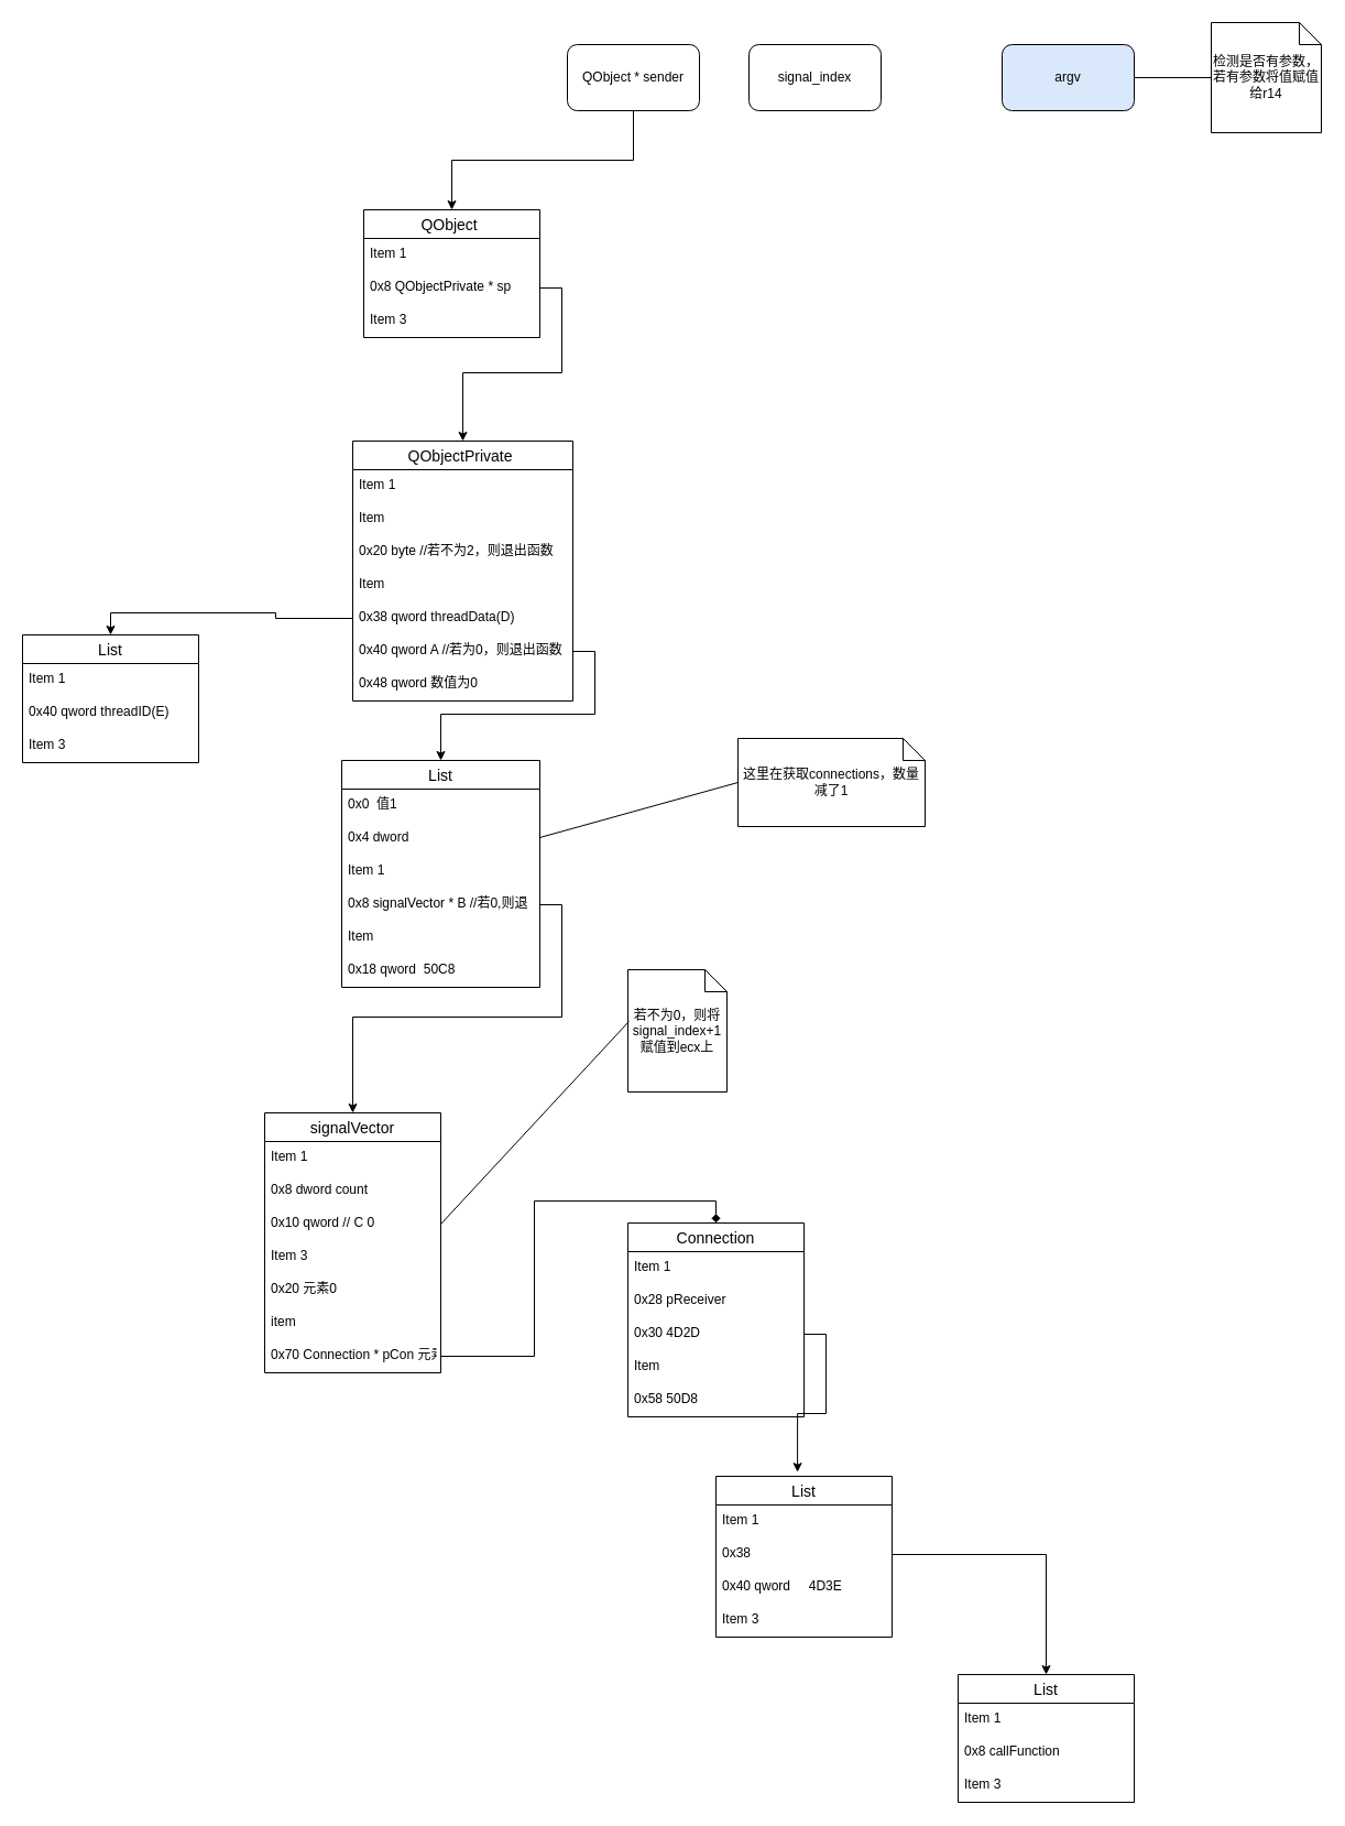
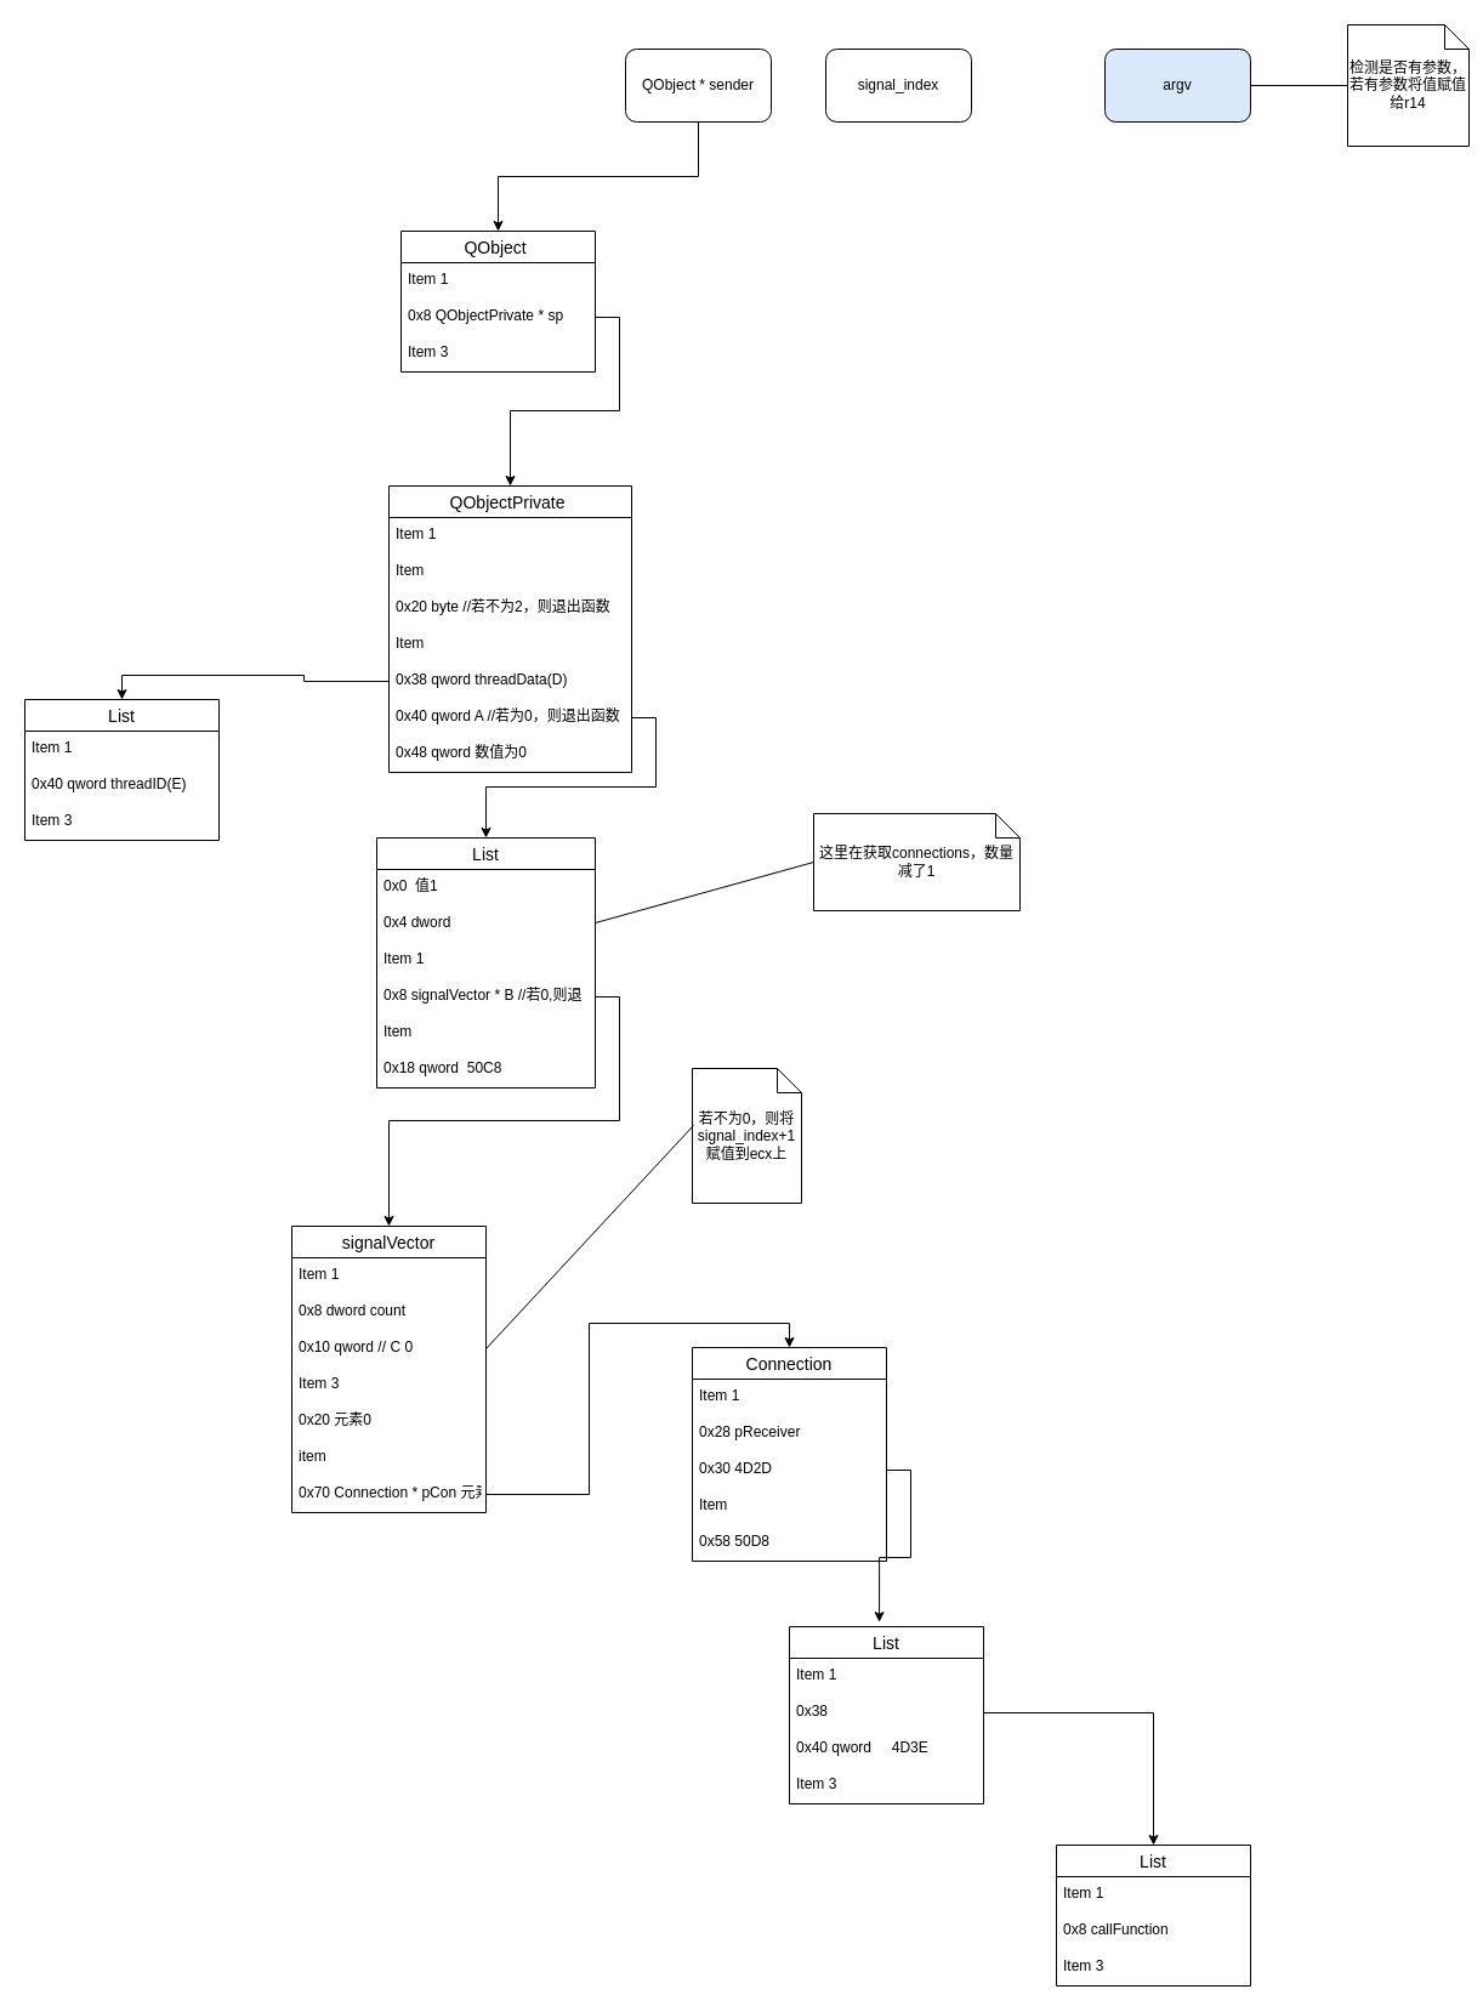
  <mxCell id="0" />
  <mxCell id="1" parent="0" />
  <mxCell id="2" style="edgeStyle=orthogonalEdgeStyle;rounded=0;orthogonalLoop=1;jettySize=auto;html=1;exitX=0.5;exitY=1;exitDx=0;exitDy=0;entryX=0.5;entryY=0;entryDx=0;entryDy=0;" edge="1" parent="1" source="3" target="6"><mxGeometry relative="1" as="geometry" /></mxCell>
  <mxCell id="3" value="QObject * sender" style="rounded=1;whiteSpace=wrap;html=1;" vertex="1" parent="1"><mxGeometry x="515" y="40" width="120" height="60" as="geometry" /></mxCell>
  <mxCell id="4" value="signal_index" style="rounded=1;whiteSpace=wrap;html=1;" vertex="1" parent="1"><mxGeometry x="680" y="40" width="120" height="60" as="geometry" /></mxCell>
  <mxCell id="5" value="argv" style="rounded=1;whiteSpace=wrap;html=1;fillColor=#dae8fc;" vertex="1" parent="1"><mxGeometry x="910" y="40" width="120" height="60" as="geometry" /></mxCell>
  <mxCell id="6" value="QObject " style="swimlane;fontStyle=0;childLayout=stackLayout;horizontal=1;startSize=26;horizontalStack=0;resizeParent=1;resizeParentMax=0;resizeLast=0;collapsible=1;marginBottom=0;align=center;fontSize=14;" vertex="1" parent="1"><mxGeometry x="330" y="190" width="160" height="116" as="geometry" /></mxCell>
  <mxCell id="7" value="Item 1" style="text;strokeColor=none;fillColor=none;spacingLeft=4;spacingRight=4;overflow=hidden;rotatable=0;points=[[0,0.5],[1,0.5]];portConstraint=eastwest;fontSize=12;" vertex="1" parent="6"><mxGeometry y="26" width="160" height="30" as="geometry" /></mxCell>
  <mxCell id="8" value="0x8 QObjectPrivate * sp" style="text;strokeColor=none;fillColor=none;spacingLeft=4;spacingRight=4;overflow=hidden;rotatable=0;points=[[0,0.5],[1,0.5]];portConstraint=eastwest;fontSize=12;" vertex="1" parent="6"><mxGeometry y="56" width="160" height="30" as="geometry" /></mxCell>
  <mxCell id="9" value="Item 3" style="text;strokeColor=none;fillColor=none;spacingLeft=4;spacingRight=4;overflow=hidden;rotatable=0;points=[[0,0.5],[1,0.5]];portConstraint=eastwest;fontSize=12;" vertex="1" parent="6"><mxGeometry y="86" width="160" height="30" as="geometry" /></mxCell>
  <mxCell id="10" value="QObjectPrivate " style="swimlane;fontStyle=0;childLayout=stackLayout;horizontal=1;startSize=26;horizontalStack=0;resizeParent=1;resizeParentMax=0;resizeLast=0;collapsible=1;marginBottom=0;align=center;fontSize=14;" vertex="1" parent="1"><mxGeometry x="320" y="400" width="200" height="236" as="geometry" /></mxCell>
  <mxCell id="11" value="Item 1" style="text;strokeColor=none;fillColor=none;spacingLeft=4;spacingRight=4;overflow=hidden;rotatable=0;points=[[0,0.5],[1,0.5]];portConstraint=eastwest;fontSize=12;" vertex="1" parent="10"><mxGeometry y="26" width="200" height="30" as="geometry" /></mxCell>
  <mxCell id="12" value="Item" style="text;strokeColor=none;fillColor=none;spacingLeft=4;spacingRight=4;overflow=hidden;rotatable=0;points=[[0,0.5],[1,0.5]];portConstraint=eastwest;fontSize=12;" vertex="1" parent="10"><mxGeometry y="56" width="200" height="30" as="geometry" /></mxCell>
  <mxCell id="13" value="0x20 byte //若不为2，则退出函数" style="text;strokeColor=none;fillColor=none;spacingLeft=4;spacingRight=4;overflow=hidden;rotatable=0;points=[[0,0.5],[1,0.5]];portConstraint=eastwest;fontSize=12;" vertex="1" parent="10"><mxGeometry y="86" width="200" height="30" as="geometry" /></mxCell>
  <mxCell id="14" value="Item" style="text;strokeColor=none;fillColor=none;spacingLeft=4;spacingRight=4;overflow=hidden;rotatable=0;points=[[0,0.5],[1,0.5]];portConstraint=eastwest;fontSize=12;" vertex="1" parent="10"><mxGeometry y="116" width="200" height="30" as="geometry" /></mxCell>
  <mxCell id="15" value="0x38 qword threadData(D)" style="text;strokeColor=none;fillColor=none;spacingLeft=4;spacingRight=4;overflow=hidden;rotatable=0;points=[[0,0.5],[1,0.5]];portConstraint=eastwest;fontSize=12;" vertex="1" parent="10"><mxGeometry y="146" width="200" height="30" as="geometry" /></mxCell>
  <mxCell id="16" value="0x40 qword A //若为0，则退出函数" style="text;strokeColor=none;fillColor=none;spacingLeft=4;spacingRight=4;overflow=hidden;rotatable=0;points=[[0,0.5],[1,0.5]];portConstraint=eastwest;fontSize=12;" vertex="1" parent="10"><mxGeometry y="176" width="200" height="30" as="geometry" /></mxCell>
  <mxCell id="17" value="0x48 qword 数值为0" style="text;strokeColor=none;fillColor=none;spacingLeft=4;spacingRight=4;overflow=hidden;rotatable=0;points=[[0,0.5],[1,0.5]];portConstraint=eastwest;fontSize=12;" vertex="1" parent="10"><mxGeometry y="206" width="200" height="30" as="geometry" /></mxCell>
  <mxCell id="18" style="edgeStyle=orthogonalEdgeStyle;rounded=0;orthogonalLoop=1;jettySize=auto;html=1;exitX=1;exitY=0.5;exitDx=0;exitDy=0;entryX=0.5;entryY=0;entryDx=0;entryDy=0;" edge="1" parent="1" source="8" target="10"><mxGeometry relative="1" as="geometry" /></mxCell>
- <mxCell id="19" value="检测是否有参数，若有参数将值赋值给r14" style="shape=note;size=20;whiteSpace=wrap;html=1;" vertex="1" parent="1"><mxGeometry x="1100" y="20" width="100" height="100" as="geometry" /></mxCell>
+ <mxCell id="19" value="检测是否有参数，若有参数将值赋值给r14" style="shape=note;size=20;whiteSpace=wrap;html=1;" vertex="1" parent="1"><mxGeometry x="1110" y="20" width="100" height="100" as="geometry" /></mxCell>
  <mxCell id="20" value="" style="endArrow=none;html=1;rounded=0;entryX=0;entryY=0.5;entryDx=0;entryDy=0;entryPerimeter=0;exitX=1;exitY=0.5;exitDx=0;exitDy=0;" edge="1" parent="1" source="5" target="19"><mxGeometry width="50" height="50" relative="1" as="geometry"><mxPoint x="970" y="240" as="sourcePoint" /><mxPoint x="1020" y="190" as="targetPoint" /></mxGeometry></mxCell>
  <mxCell id="21" value="List" style="swimlane;fontStyle=0;childLayout=stackLayout;horizontal=1;startSize=26;horizontalStack=0;resizeParent=1;resizeParentMax=0;resizeLast=0;collapsible=1;marginBottom=0;align=center;fontSize=14;" vertex="1" parent="1"><mxGeometry x="310" y="690" width="180" height="206" as="geometry" /></mxCell>
  <mxCell id="22" value="0x0  值1" style="text;strokeColor=none;fillColor=none;spacingLeft=4;spacingRight=4;overflow=hidden;rotatable=0;points=[[0,0.5],[1,0.5]];portConstraint=eastwest;fontSize=12;" vertex="1" parent="21"><mxGeometry y="26" width="180" height="30" as="geometry" /></mxCell>
  <mxCell id="23" value="0x4 dword    " style="text;strokeColor=none;fillColor=none;spacingLeft=4;spacingRight=4;overflow=hidden;rotatable=0;points=[[0,0.5],[1,0.5]];portConstraint=eastwest;fontSize=12;" vertex="1" parent="21"><mxGeometry y="56" width="180" height="30" as="geometry" /></mxCell>
  <mxCell id="24" value="Item 1" style="text;strokeColor=none;fillColor=none;spacingLeft=4;spacingRight=4;overflow=hidden;rotatable=0;points=[[0,0.5],[1,0.5]];portConstraint=eastwest;fontSize=12;" vertex="1" parent="21"><mxGeometry y="86" width="180" height="30" as="geometry" /></mxCell>
  <mxCell id="25" value="0x8 signalVector * B //若0,则退" style="text;strokeColor=none;fillColor=none;spacingLeft=4;spacingRight=4;overflow=hidden;rotatable=0;points=[[0,0.5],[1,0.5]];portConstraint=eastwest;fontSize=12;" vertex="1" parent="21"><mxGeometry y="116" width="180" height="30" as="geometry" /></mxCell>
  <mxCell id="26" value="Item" style="text;strokeColor=none;fillColor=none;spacingLeft=4;spacingRight=4;overflow=hidden;rotatable=0;points=[[0,0.5],[1,0.5]];portConstraint=eastwest;fontSize=12;" vertex="1" parent="21"><mxGeometry y="146" width="180" height="30" as="geometry" /></mxCell>
  <mxCell id="27" value="0x18 qword  50C8" style="text;strokeColor=none;fillColor=none;spacingLeft=4;spacingRight=4;overflow=hidden;rotatable=0;points=[[0,0.5],[1,0.5]];portConstraint=eastwest;fontSize=12;" vertex="1" parent="21"><mxGeometry y="176" width="180" height="30" as="geometry" /></mxCell>
  <mxCell id="28" style="edgeStyle=orthogonalEdgeStyle;rounded=0;orthogonalLoop=1;jettySize=auto;html=1;exitX=1;exitY=0.5;exitDx=0;exitDy=0;" edge="1" parent="1" source="16" target="21"><mxGeometry relative="1" as="geometry" /></mxCell>
  <mxCell id="29" value="signalVector" style="swimlane;fontStyle=0;childLayout=stackLayout;horizontal=1;startSize=26;horizontalStack=0;resizeParent=1;resizeParentMax=0;resizeLast=0;collapsible=1;marginBottom=0;align=center;fontSize=14;" vertex="1" parent="1"><mxGeometry x="240" y="1010" width="160" height="236" as="geometry" /></mxCell>
  <mxCell id="30" value="Item 1" style="text;strokeColor=none;fillColor=none;spacingLeft=4;spacingRight=4;overflow=hidden;rotatable=0;points=[[0,0.5],[1,0.5]];portConstraint=eastwest;fontSize=12;" vertex="1" parent="29"><mxGeometry y="26" width="160" height="30" as="geometry" /></mxCell>
  <mxCell id="31" value="0x8 dword count" style="text;strokeColor=none;fillColor=none;spacingLeft=4;spacingRight=4;overflow=hidden;rotatable=0;points=[[0,0.5],[1,0.5]];portConstraint=eastwest;fontSize=12;" vertex="1" parent="29"><mxGeometry y="56" width="160" height="30" as="geometry" /></mxCell>
  <mxCell id="32" value="0x10 qword // C 0" style="text;strokeColor=none;fillColor=none;spacingLeft=4;spacingRight=4;overflow=hidden;rotatable=0;points=[[0,0.5],[1,0.5]];portConstraint=eastwest;fontSize=12;" vertex="1" parent="29"><mxGeometry y="86" width="160" height="30" as="geometry" /></mxCell>
  <mxCell id="33" value="Item 3" style="text;strokeColor=none;fillColor=none;spacingLeft=4;spacingRight=4;overflow=hidden;rotatable=0;points=[[0,0.5],[1,0.5]];portConstraint=eastwest;fontSize=12;" vertex="1" parent="29"><mxGeometry y="116" width="160" height="30" as="geometry" /></mxCell>
  <mxCell id="34" value="0x20 元素0" style="text;strokeColor=none;fillColor=none;spacingLeft=4;spacingRight=4;overflow=hidden;rotatable=0;points=[[0,0.5],[1,0.5]];portConstraint=eastwest;fontSize=12;" vertex="1" parent="29"><mxGeometry y="146" width="160" height="30" as="geometry" /></mxCell>
  <mxCell id="35" value="item" style="text;strokeColor=none;fillColor=none;spacingLeft=4;spacingRight=4;overflow=hidden;rotatable=0;points=[[0,0.5],[1,0.5]];portConstraint=eastwest;fontSize=12;" vertex="1" parent="29"><mxGeometry y="176" width="160" height="30" as="geometry" /></mxCell>
  <mxCell id="36" value="0x70 Connection * pCon 元素5" style="text;strokeColor=none;fillColor=none;spacingLeft=4;spacingRight=4;overflow=hidden;rotatable=0;points=[[0,0.5],[1,0.5]];portConstraint=eastwest;fontSize=12;" vertex="1" parent="29"><mxGeometry y="206" width="160" height="30" as="geometry" /></mxCell>
  <mxCell id="37" style="edgeStyle=orthogonalEdgeStyle;rounded=0;orthogonalLoop=1;jettySize=auto;html=1;exitX=1;exitY=0.5;exitDx=0;exitDy=0;entryX=0.5;entryY=0;entryDx=0;entryDy=0;" edge="1" parent="1" source="25" target="29"><mxGeometry relative="1" as="geometry" /></mxCell>
  <mxCell id="38" value="若不为0，则将signal_index+1赋值到ecx上" style="shape=note;size=20;whiteSpace=wrap;html=1;" vertex="1" parent="1"><mxGeometry x="570" y="880" width="90" height="111" as="geometry" /></mxCell>
  <mxCell id="39" value="" style="endArrow=none;html=1;rounded=0;entryX=0.011;entryY=0.423;entryDx=0;entryDy=0;entryPerimeter=0;exitX=1;exitY=0.5;exitDx=0;exitDy=0;" edge="1" parent="1" source="32" target="38"><mxGeometry width="50" height="50" relative="1" as="geometry"><mxPoint x="520" y="1070" as="sourcePoint" /><mxPoint x="570" y="1020" as="targetPoint" /></mxGeometry></mxCell>
  <mxCell id="40" value="Connection" style="swimlane;fontStyle=0;childLayout=stackLayout;horizontal=1;startSize=26;horizontalStack=0;resizeParent=1;resizeParentMax=0;resizeLast=0;collapsible=1;marginBottom=0;align=center;fontSize=14;" vertex="1" parent="1"><mxGeometry x="570" y="1110" width="160" height="176" as="geometry" /></mxCell>
  <mxCell id="41" value="Item 1" style="text;strokeColor=none;fillColor=none;spacingLeft=4;spacingRight=4;overflow=hidden;rotatable=0;points=[[0,0.5],[1,0.5]];portConstraint=eastwest;fontSize=12;" vertex="1" parent="40"><mxGeometry y="26" width="160" height="30" as="geometry" /></mxCell>
  <mxCell id="42" value="0x28 pReceiver" style="text;strokeColor=none;fillColor=none;spacingLeft=4;spacingRight=4;overflow=hidden;rotatable=0;points=[[0,0.5],[1,0.5]];portConstraint=eastwest;fontSize=12;" vertex="1" parent="40"><mxGeometry y="56" width="160" height="30" as="geometry" /></mxCell>
  <mxCell id="43" value="0x30 4D2D" style="text;strokeColor=none;fillColor=none;spacingLeft=4;spacingRight=4;overflow=hidden;rotatable=0;points=[[0,0.5],[1,0.5]];portConstraint=eastwest;fontSize=12;" vertex="1" parent="40"><mxGeometry y="86" width="160" height="30" as="geometry" /></mxCell>
  <mxCell id="44" value="Item" style="text;strokeColor=none;fillColor=none;spacingLeft=4;spacingRight=4;overflow=hidden;rotatable=0;points=[[0,0.5],[1,0.5]];portConstraint=eastwest;fontSize=12;" vertex="1" parent="40"><mxGeometry y="116" width="160" height="30" as="geometry" /></mxCell>
  <mxCell id="45" value="0x58 50D8" style="text;strokeColor=none;fillColor=none;spacingLeft=4;spacingRight=4;overflow=hidden;rotatable=0;points=[[0,0.5],[1,0.5]];portConstraint=eastwest;fontSize=12;" vertex="1" parent="40"><mxGeometry y="146" width="160" height="30" as="geometry" /></mxCell>
- <mxCell id="46" style="edgeStyle=orthogonalEdgeStyle;rounded=0;orthogonalLoop=1;jettySize=auto;html=1;exitX=1;exitY=0.5;exitDx=0;exitDy=0;entryX=0.5;entryY=0;entryDx=0;entryDy=0;endArrow=diamond;" edge="1" parent="1" source="36" target="40"><mxGeometry relative="1" as="geometry" /></mxCell>
+ <mxCell id="46" style="edgeStyle=orthogonalEdgeStyle;rounded=0;orthogonalLoop=1;jettySize=auto;html=1;exitX=1;exitY=0.5;exitDx=0;exitDy=0;entryX=0.5;entryY=0;entryDx=0;entryDy=0;" edge="1" parent="1" source="36" target="40"><mxGeometry relative="1" as="geometry" /></mxCell>
  <mxCell id="47" value="&lt;span style=&quot;text-align: left;&quot;&gt;这里在获取connections，数量减了1&lt;/span&gt;" style="shape=note;size=20;whiteSpace=wrap;html=1;" vertex="1" parent="1"><mxGeometry x="670" y="670" width="170" height="80" as="geometry" /></mxCell>
  <mxCell id="48" value="" style="endArrow=none;html=1;rounded=0;exitX=1;exitY=0.467;exitDx=0;exitDy=0;exitPerimeter=0;entryX=0;entryY=0.5;entryDx=0;entryDy=0;entryPerimeter=0;" edge="1" parent="1" source="23" target="47"><mxGeometry relative="1" as="geometry"><mxPoint x="520" y="480" as="sourcePoint" /><mxPoint x="600" y="480" as="targetPoint" /></mxGeometry></mxCell>
  <mxCell id="49" value="List" style="swimlane;fontStyle=0;childLayout=stackLayout;horizontal=1;startSize=26;horizontalStack=0;resizeParent=1;resizeParentMax=0;resizeLast=0;collapsible=1;marginBottom=0;align=center;fontSize=14;" vertex="1" parent="1"><mxGeometry x="20" y="576" width="160" height="116" as="geometry" /></mxCell>
  <mxCell id="50" value="Item 1" style="text;strokeColor=none;fillColor=none;spacingLeft=4;spacingRight=4;overflow=hidden;rotatable=0;points=[[0,0.5],[1,0.5]];portConstraint=eastwest;fontSize=12;" vertex="1" parent="49"><mxGeometry y="26" width="160" height="30" as="geometry" /></mxCell>
  <mxCell id="51" value="0x40 qword threadID(E)" style="text;strokeColor=none;fillColor=none;spacingLeft=4;spacingRight=4;overflow=hidden;rotatable=0;points=[[0,0.5],[1,0.5]];portConstraint=eastwest;fontSize=12;" vertex="1" parent="49"><mxGeometry y="56" width="160" height="30" as="geometry" /></mxCell>
  <mxCell id="52" value="Item 3" style="text;strokeColor=none;fillColor=none;spacingLeft=4;spacingRight=4;overflow=hidden;rotatable=0;points=[[0,0.5],[1,0.5]];portConstraint=eastwest;fontSize=12;" vertex="1" parent="49"><mxGeometry y="86" width="160" height="30" as="geometry" /></mxCell>
  <mxCell id="53" style="edgeStyle=orthogonalEdgeStyle;rounded=0;orthogonalLoop=1;jettySize=auto;html=1;exitX=0;exitY=0.5;exitDx=0;exitDy=0;entryX=0.5;entryY=0;entryDx=0;entryDy=0;" edge="1" parent="1" source="15" target="49"><mxGeometry relative="1" as="geometry" /></mxCell>
  <mxCell id="54" value="List" style="swimlane;fontStyle=0;childLayout=stackLayout;horizontal=1;startSize=26;horizontalStack=0;resizeParent=1;resizeParentMax=0;resizeLast=0;collapsible=1;marginBottom=0;align=center;fontSize=14;" vertex="1" parent="1"><mxGeometry x="650" y="1340" width="160" height="146" as="geometry" /></mxCell>
  <mxCell id="55" value="Item 1" style="text;strokeColor=none;fillColor=none;spacingLeft=4;spacingRight=4;overflow=hidden;rotatable=0;points=[[0,0.5],[1,0.5]];portConstraint=eastwest;fontSize=12;" vertex="1" parent="54"><mxGeometry y="26" width="160" height="30" as="geometry" /></mxCell>
  <mxCell id="56" value="0x38 " style="text;strokeColor=none;fillColor=none;spacingLeft=4;spacingRight=4;overflow=hidden;rotatable=0;points=[[0,0.5],[1,0.5]];portConstraint=eastwest;fontSize=12;" vertex="1" parent="54"><mxGeometry y="56" width="160" height="30" as="geometry" /></mxCell>
  <mxCell id="57" value="0x40 qword     4D3E" style="text;strokeColor=none;fillColor=none;spacingLeft=4;spacingRight=4;overflow=hidden;rotatable=0;points=[[0,0.5],[1,0.5]];portConstraint=eastwest;fontSize=12;" vertex="1" parent="54"><mxGeometry y="86" width="160" height="30" as="geometry" /></mxCell>
  <mxCell id="58" value="Item 3" style="text;strokeColor=none;fillColor=none;spacingLeft=4;spacingRight=4;overflow=hidden;rotatable=0;points=[[0,0.5],[1,0.5]];portConstraint=eastwest;fontSize=12;" vertex="1" parent="54"><mxGeometry y="116" width="160" height="30" as="geometry" /></mxCell>
  <mxCell id="59" style="edgeStyle=orthogonalEdgeStyle;rounded=0;orthogonalLoop=1;jettySize=auto;html=1;exitX=1;exitY=0.5;exitDx=0;exitDy=0;entryX=0.463;entryY=-0.026;entryDx=0;entryDy=0;entryPerimeter=0;" edge="1" parent="1" source="43" target="54"><mxGeometry relative="1" as="geometry" /></mxCell>
  <mxCell id="60" value="List" style="swimlane;fontStyle=0;childLayout=stackLayout;horizontal=1;startSize=26;horizontalStack=0;resizeParent=1;resizeParentMax=0;resizeLast=0;collapsible=1;marginBottom=0;align=center;fontSize=14;" vertex="1" parent="1"><mxGeometry x="870" y="1520" width="160" height="116" as="geometry" /></mxCell>
  <mxCell id="61" value="Item 1" style="text;strokeColor=none;fillColor=none;spacingLeft=4;spacingRight=4;overflow=hidden;rotatable=0;points=[[0,0.5],[1,0.5]];portConstraint=eastwest;fontSize=12;" vertex="1" parent="60"><mxGeometry y="26" width="160" height="30" as="geometry" /></mxCell>
  <mxCell id="62" value="0x8 callFunction" style="text;strokeColor=none;fillColor=none;spacingLeft=4;spacingRight=4;overflow=hidden;rotatable=0;points=[[0,0.5],[1,0.5]];portConstraint=eastwest;fontSize=12;" vertex="1" parent="60"><mxGeometry y="56" width="160" height="30" as="geometry" /></mxCell>
  <mxCell id="63" value="Item 3" style="text;strokeColor=none;fillColor=none;spacingLeft=4;spacingRight=4;overflow=hidden;rotatable=0;points=[[0,0.5],[1,0.5]];portConstraint=eastwest;fontSize=12;" vertex="1" parent="60"><mxGeometry y="86" width="160" height="30" as="geometry" /></mxCell>
  <mxCell id="64" style="edgeStyle=orthogonalEdgeStyle;rounded=0;orthogonalLoop=1;jettySize=auto;html=1;exitX=1;exitY=0.5;exitDx=0;exitDy=0;" edge="1" parent="1" source="56" target="60"><mxGeometry relative="1" as="geometry" /></mxCell>
